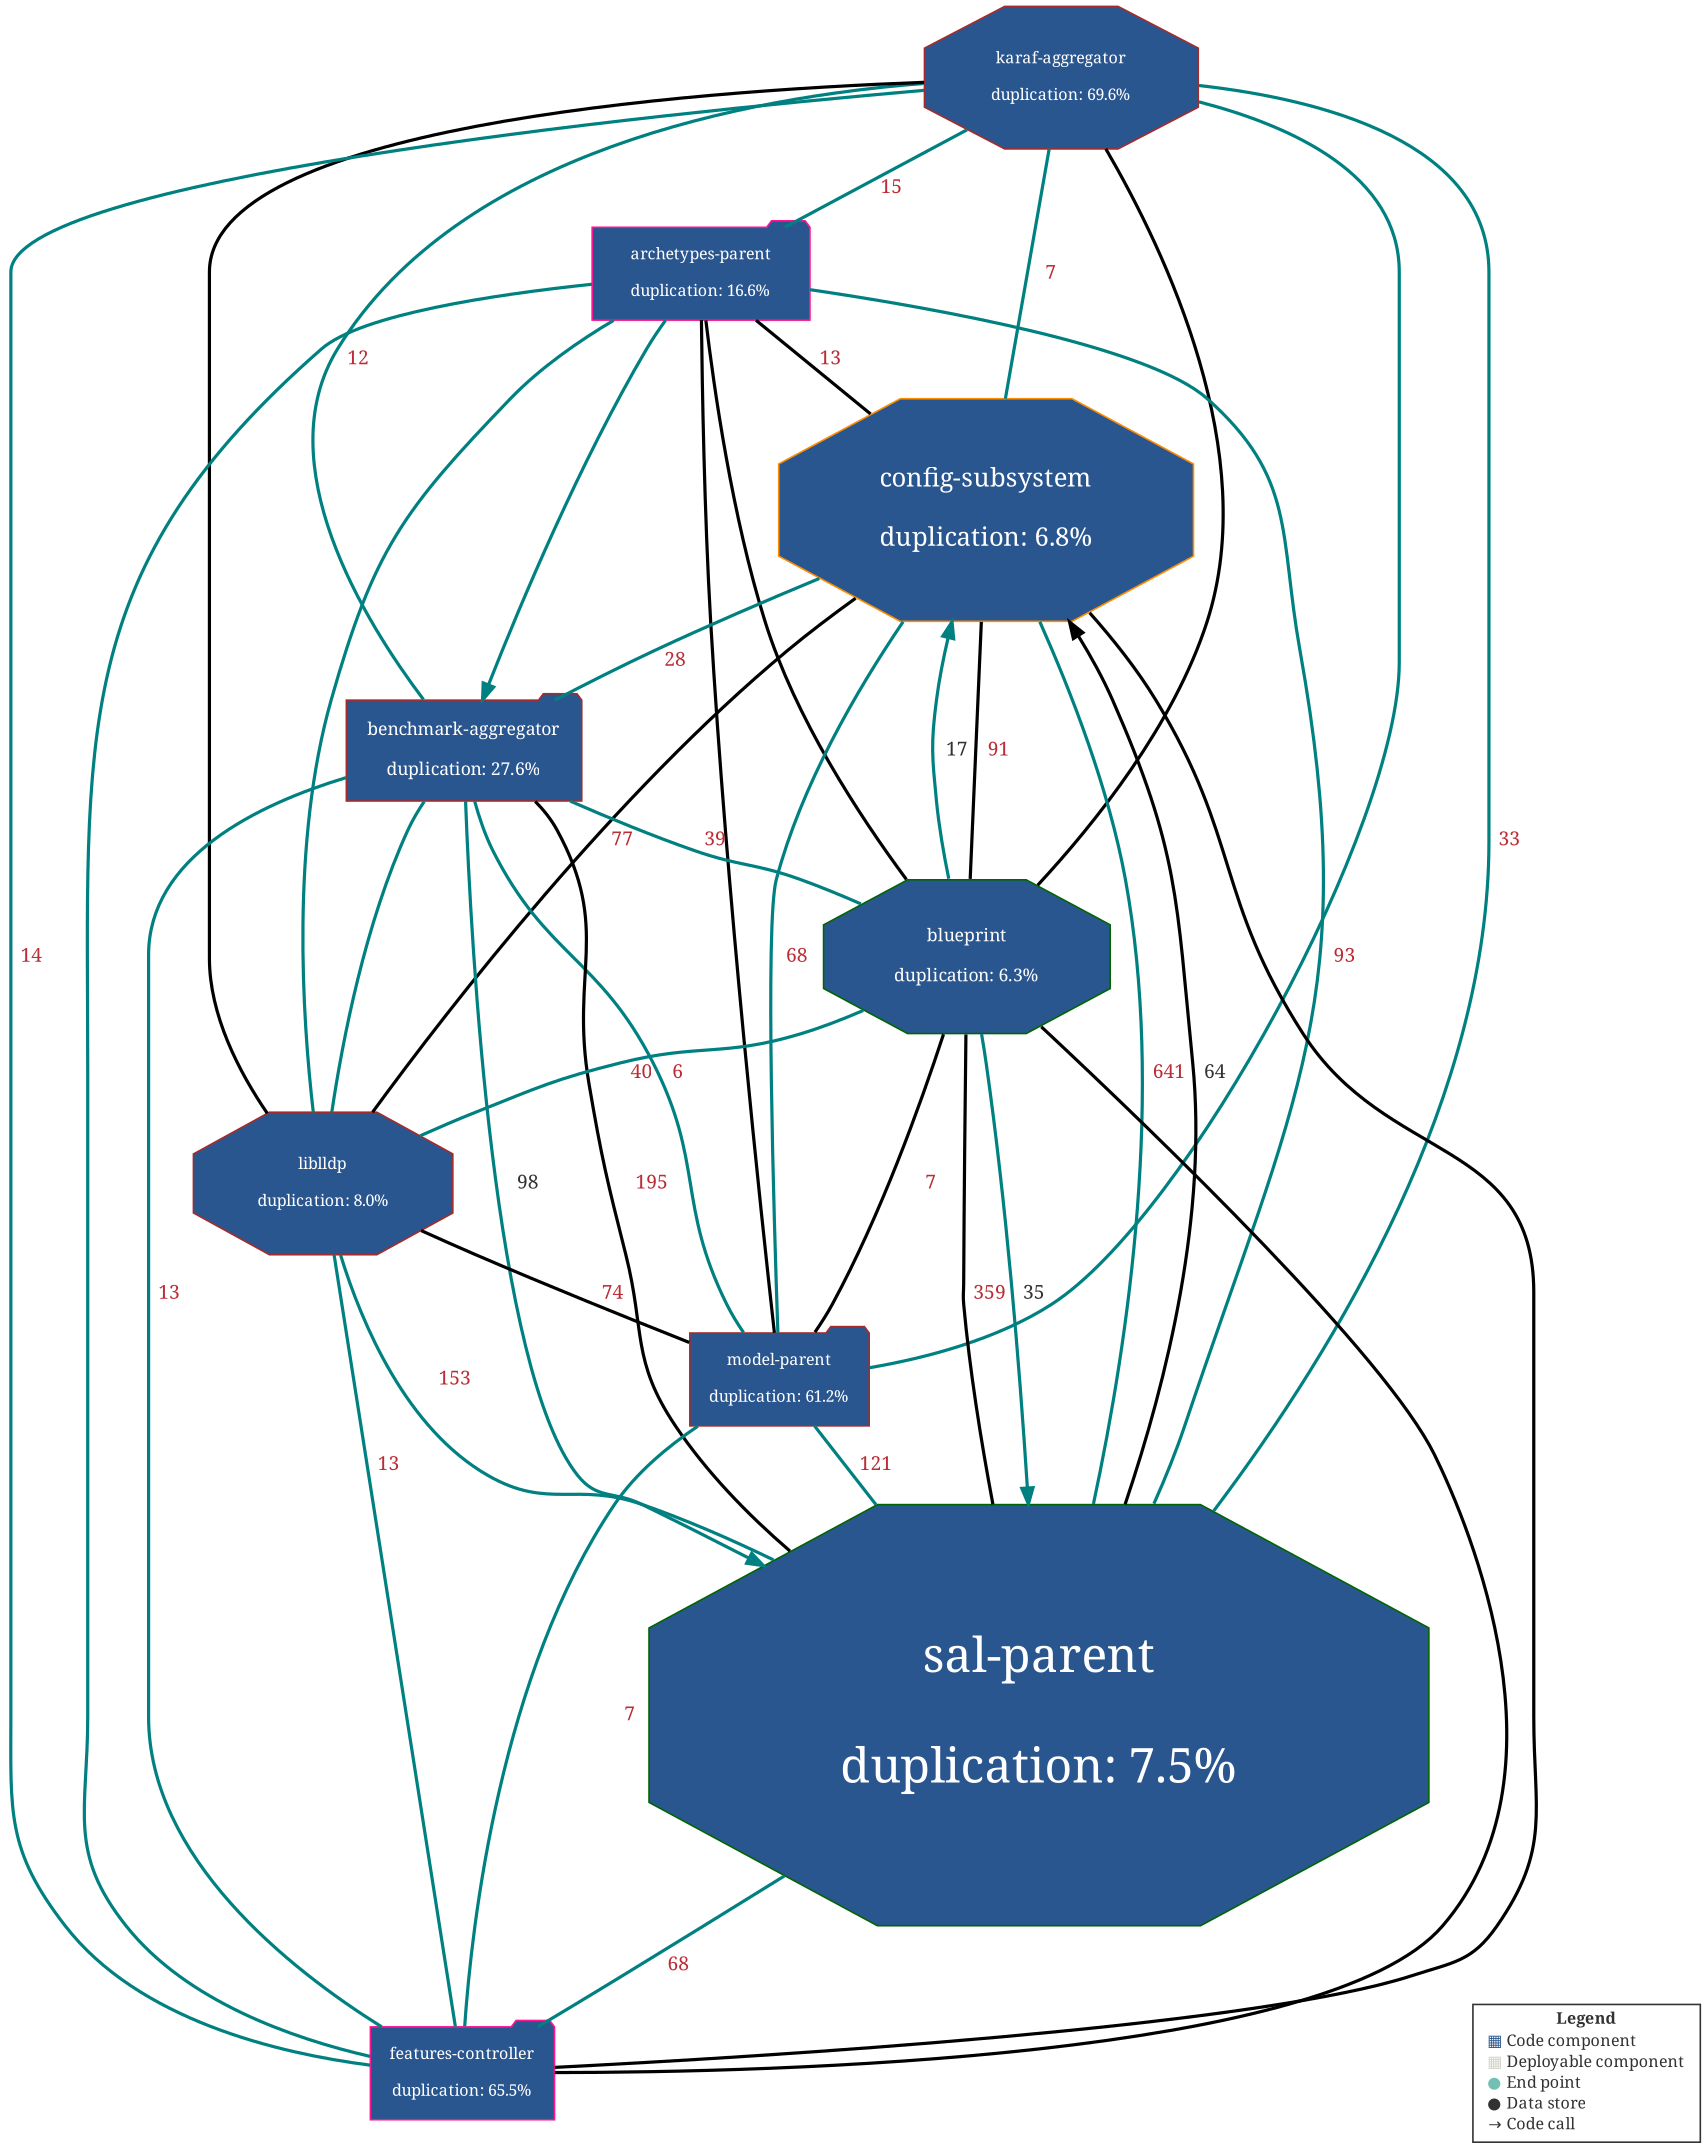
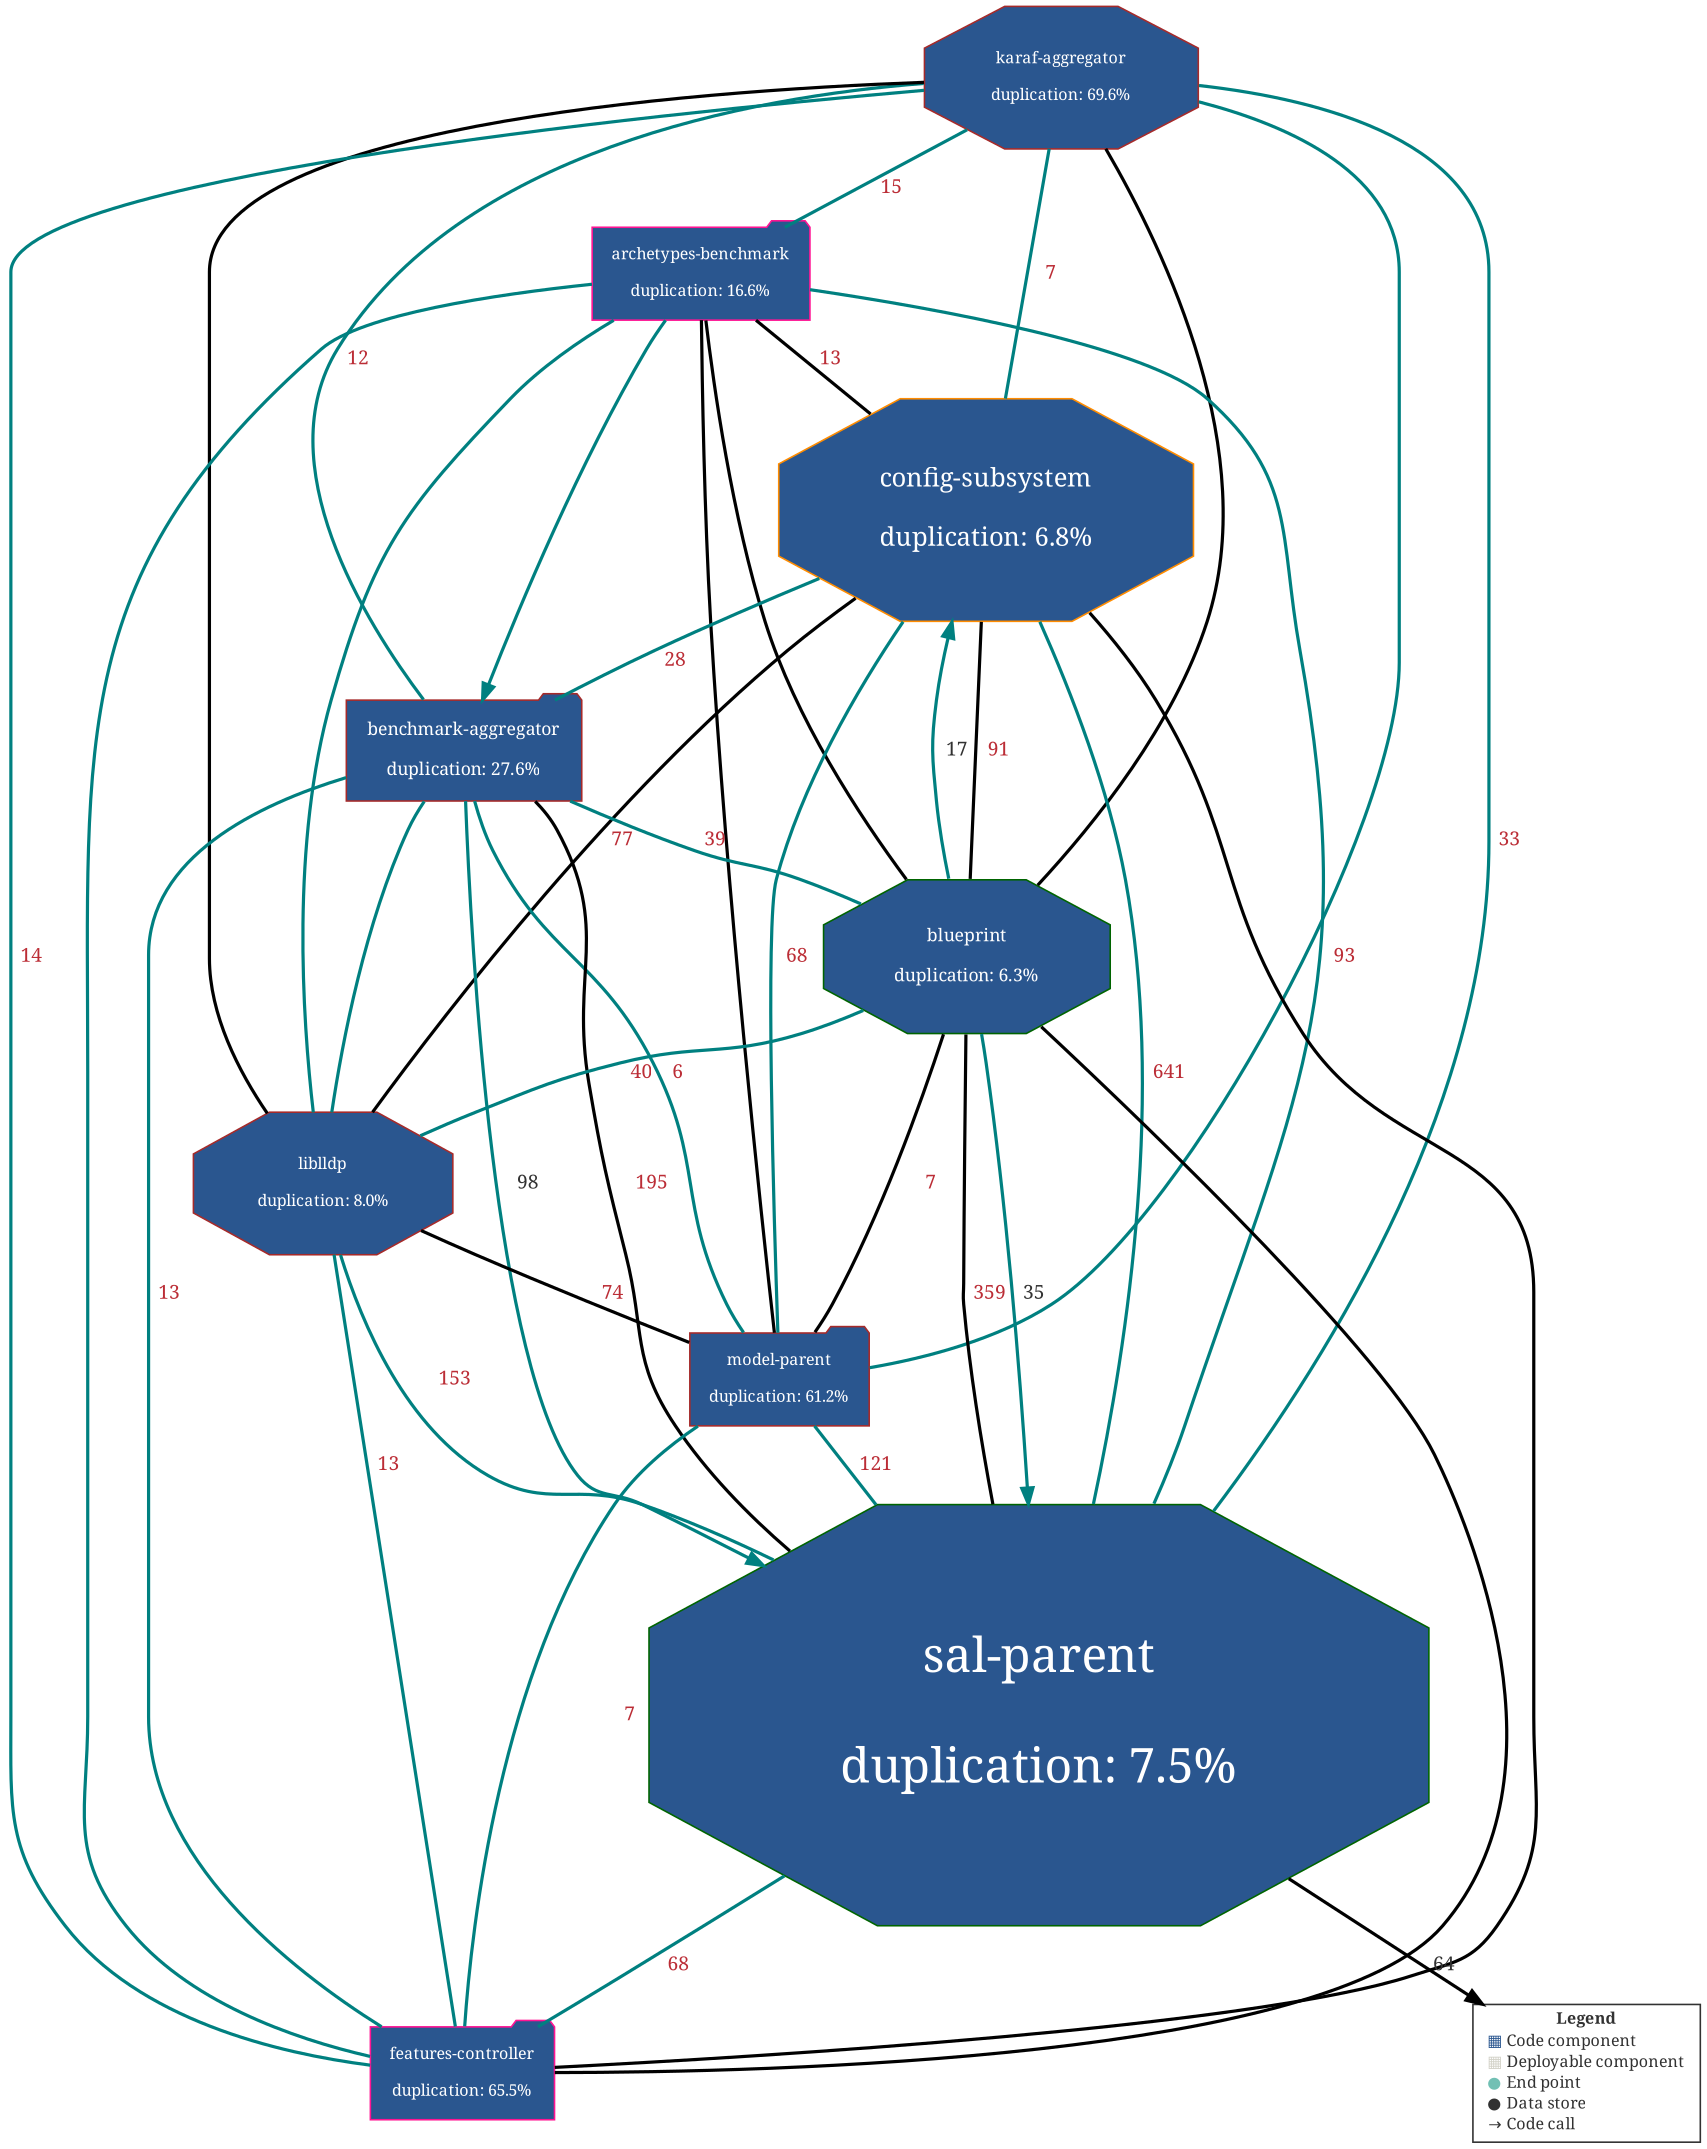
  digraph {
    compound=true
    fontname="Noto Serif"
    rankdir=TD
    node [color=brown fillcolor="#2A568F" fontcolor="#FFFFFF" fontname="Noto Serif" fontsize=10 margin=0.16 penwidth=1 shape=octagon style=filled]
    edge [arrowhead=both color=teal fontcolor="#bb2d36" fontname="Noto Serif" fontsize=12 penwidth=2 style=solid]
    n1 [label="karaf-aggregator\n\nduplication: 69.6%"]
-   n2 [color=deeppink label="archetypes-parent\n\nduplication: 16.6%" shape=folder]
+   n2 [color=deeppink label="archetypes-benchmark\n\nduplication: 16.6%" shape=folder]
    n3 [color=darkorange fontsize=16 label="config-subsystem\n\nduplication: 6.8%" margin=0.256]
    n4 [fontsize=11 label="benchmark-aggregator\n\nduplication: 27.6%" margin=0.176 shape=folder]
    n5 [color=darkgreen fontsize=11 label="blueprint\n\nduplication: 6.3%" margin=0.176]
    n6 [label="liblldp\n\nduplication: 8.0%"]
    n7 [label="model-parent\n\nduplication: 61.2%" shape=folder]
    n8 [color=darkgreen fontsize=30 label="sal-parent\n\nduplication: 7.5%" margin=0.48]
    n9 [color=deeppink label="features-controller\n\nduplication: 65.5%" shape=folder]
    n10 [color="#323232" fillcolor="#FFFFFF" fontcolor="#323232" label=<<TABLE BORDER="0" CELLPADDING="1" CELLSPACING="0"> <TR><TD COLSPAN="2"><B>Legend</B></TD></TR> <TR><TD><FONT COLOR="#2A568F">&#9638;</FONT></TD><TD ALIGN="left">Code component</TD></TR> <TR><TD><FONT COLOR="#D2D1C7">&#9638;</FONT></TD><TD ALIGN="left">Deployable component</TD></TR> <TR><TD><FONT COLOR="#72C0B4">&#9679;</FONT></TD><TD ALIGN="left">End point</TD></TR> <TR><TD><FONT COLOR="#323232">&#9679;</FONT></TD><TD ALIGN="left">Data store</TD></TR> <TR><TD><FONT COLOR="#323232">&rarr;</FONT></TD><TD ALIGN="left">Code call</TD></TR> </TABLE> > shape=box margin=""]
    n1 -> n2 [label="  15"]
    n1 -> n3 [label="  7" style=bold]
    n1 -> n4 [label="  12"]
    n1 -> n5 [color=black style=bold]
    n1 -> n6 [color=black]
    n1 -> n7 [style=bold]
    n1 -> n8 [label="  33"]
    n1 -> n9 [label="  14" style=bold]
    n2 -> n3 [color=black label="  13" style=bold]
    n2 -> n4 [arrowhead=normal]
    n2 -> n5 [color=black]
    n2 -> n6
    n2 -> n7 [color=black style=bold]
    n2 -> n8 [label="  93" style=bold]
    n2 -> n9 [style=bold]
    n3 -> n4 [label="  28" style=bold]
    n3 -> n5 [color=black label="  91" style=bold]
    n3 -> n6 [color=black label="  77" style=bold]
    n3 -> n7 [label="  68"]
    n3 -> n8 [label="  641"]
    n3 -> n9 [color=black style=bold]
    n4 -> n5 [label="  39" style=bold]
    n4 -> n6
    n4 -> n7 [label="  6"]
    n4 -> n8 [fontcolor="#323232" label="  98" style=bold arrowhead=""]
    n4 -> n8 [color=black label="  195" style=bold]
    n4 -> n9 [label="  13"]
    n5 -> n3 [fontcolor="#323232" label="  17" arrowhead=""]
    n5 -> n6 [label="  40"]
    n5 -> n7 [color=black label="  7"]
    n5 -> n8 [fontcolor="#323232" label="  35" arrowhead=""]
    n5 -> n8 [color=black label="  359"]
    n5 -> n9 [color=black]
    n6 -> n7 [color=black label="  74"]
    n6 -> n8 [label="  153" style=bold]
    n6 -> n9 [label="  13" style=bold]
    n7 -> n8 [label="  121" style=bold]
    n7 -> n9 [label="  7"]
-   n8 -> n3 [color=black fontcolor="#323232" label="  64" style=bold arrowhead=""]
+   n8 -> n10 [color=black fontcolor="#323232" label="  64" style=bold arrowhead=""]
    n8 -> n9 [label="  68" style=bold]
  }
